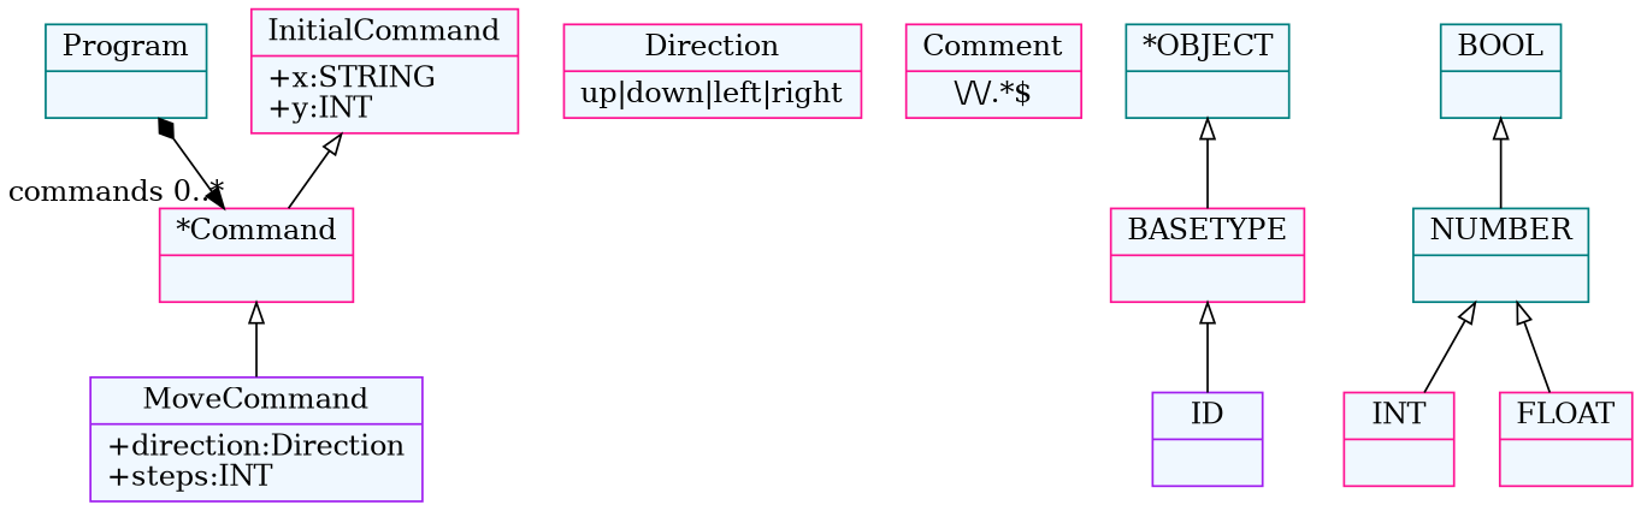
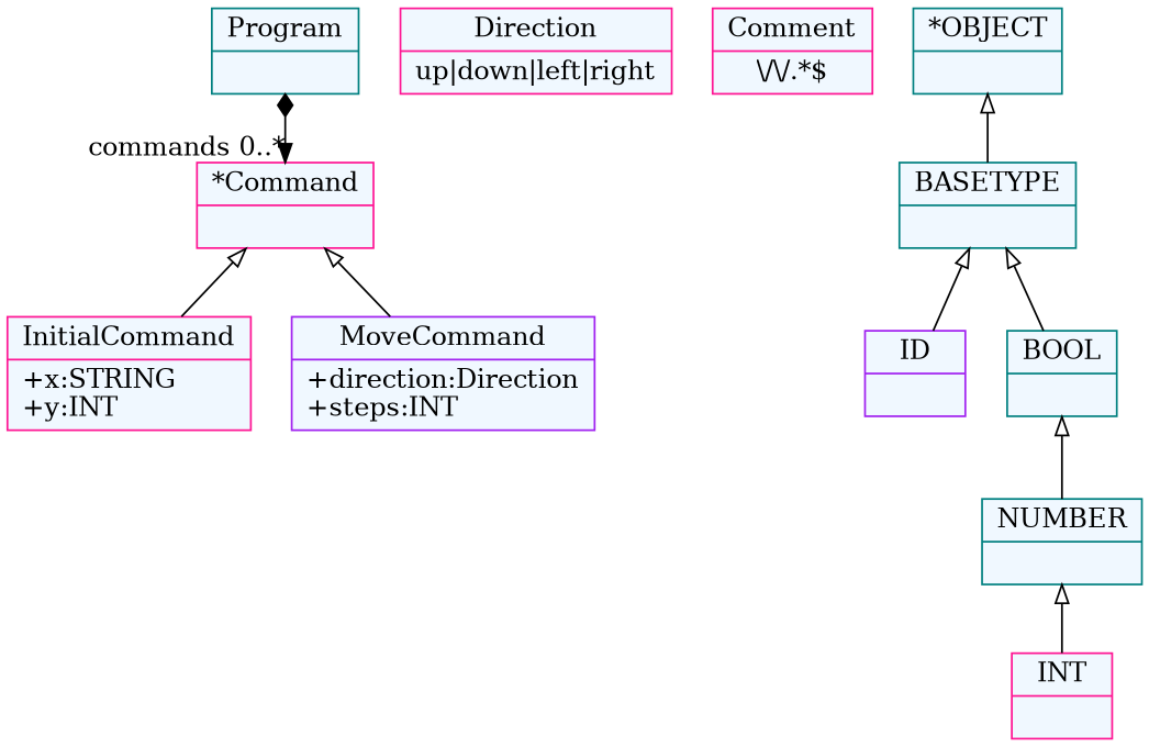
  digraph {
    fontname="Bitstream Vera Sans"
    fontsize=8
    nodesep=0.3
    node [color=deeppink fillcolor=aliceblue shape=record style=filled]
    edge [arrowtail=empty dir=back]
    n1 [color=teal label="{Program|}"]
    n2 [label="{*Command|}"]
    n3 [label="{InitialCommand|+x:STRING\l+y:INT\l}"]
    n4 [color=purple label="{MoveCommand|+direction:Direction\l+steps:INT\l}"]
    n5 [label="{Direction|up\|down\|left\|right}"]
    n6 [label="{Comment|\\/\\/.*$}"]
    n7 [color=purple label="{ID|}"]
    n8 [color=teal label="{BOOL|}"]
    n9 [color=teal label="{NUMBER|}"]
    n10 [label="{INT|}"]
-   n11 [label="{FLOAT|}"]
-   n12 [label="{BASETYPE|}"]
+   n12 [color=teal label="{BASETYPE|}"]
    n13 [color=teal label="{*OBJECT|}"]
    n1 -> n2 [arrowtail=diamond dir=both headlabel="commands 0..*"]
-   n3 -> n2
+   n2 -> n3
    n2 -> n4
    n8 -> n9
    n9 -> n10
-   n9 -> n11
    n12 -> n7
+   n12 -> n8
    n13 -> n12
  }
